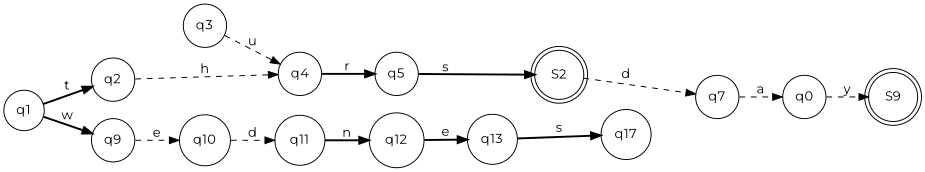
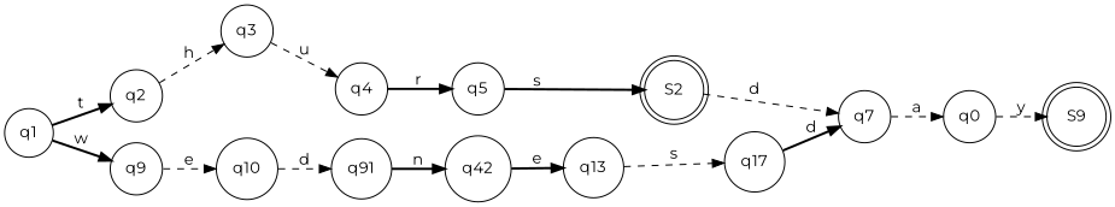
  digraph {
    fontname=Montserrat
    rankdir=LR
    node [fontname=Montserrat shape=circle]
    edge [fontname=Montserrat style=bold]
    n1 [label=S9 shape=doublecircle]
    S2 [shape=doublecircle]
    q7
    n4 [label=q0]
    q1
    q2
    q9
    q3
    q10
    q4
    q5
-   q11
-   q12
+   q11 [label=q91]
+   q12 [label=q42]
    q13
    n15 [label=q17]
    S2 -> q7 [label=d style=dashed]
    q7 -> n4 [label=a style=dashed]
    n4 -> n1 [label=y style=dashed]
    q1 -> q2 [label=t]
    q1 -> q9 [label=w]
-   q2 -> q4 [label=h style=dashed]
+   q2 -> q3 [label=h style=dashed]
    q9 -> q10 [label=e style=dashed]
    q3 -> q4 [label=u style=dashed]
    q10 -> q11 [label=d style=dashed]
    q4 -> q5 [label=r]
    q5 -> S2 [label=s]
    q11 -> q12 [label=n]
    q12 -> q13 [label=e]
-   q13 -> n15 [label=s]
+   q13 -> n15 [label=s style=dashed]
+   n15 -> q7 [label=d]
  }
